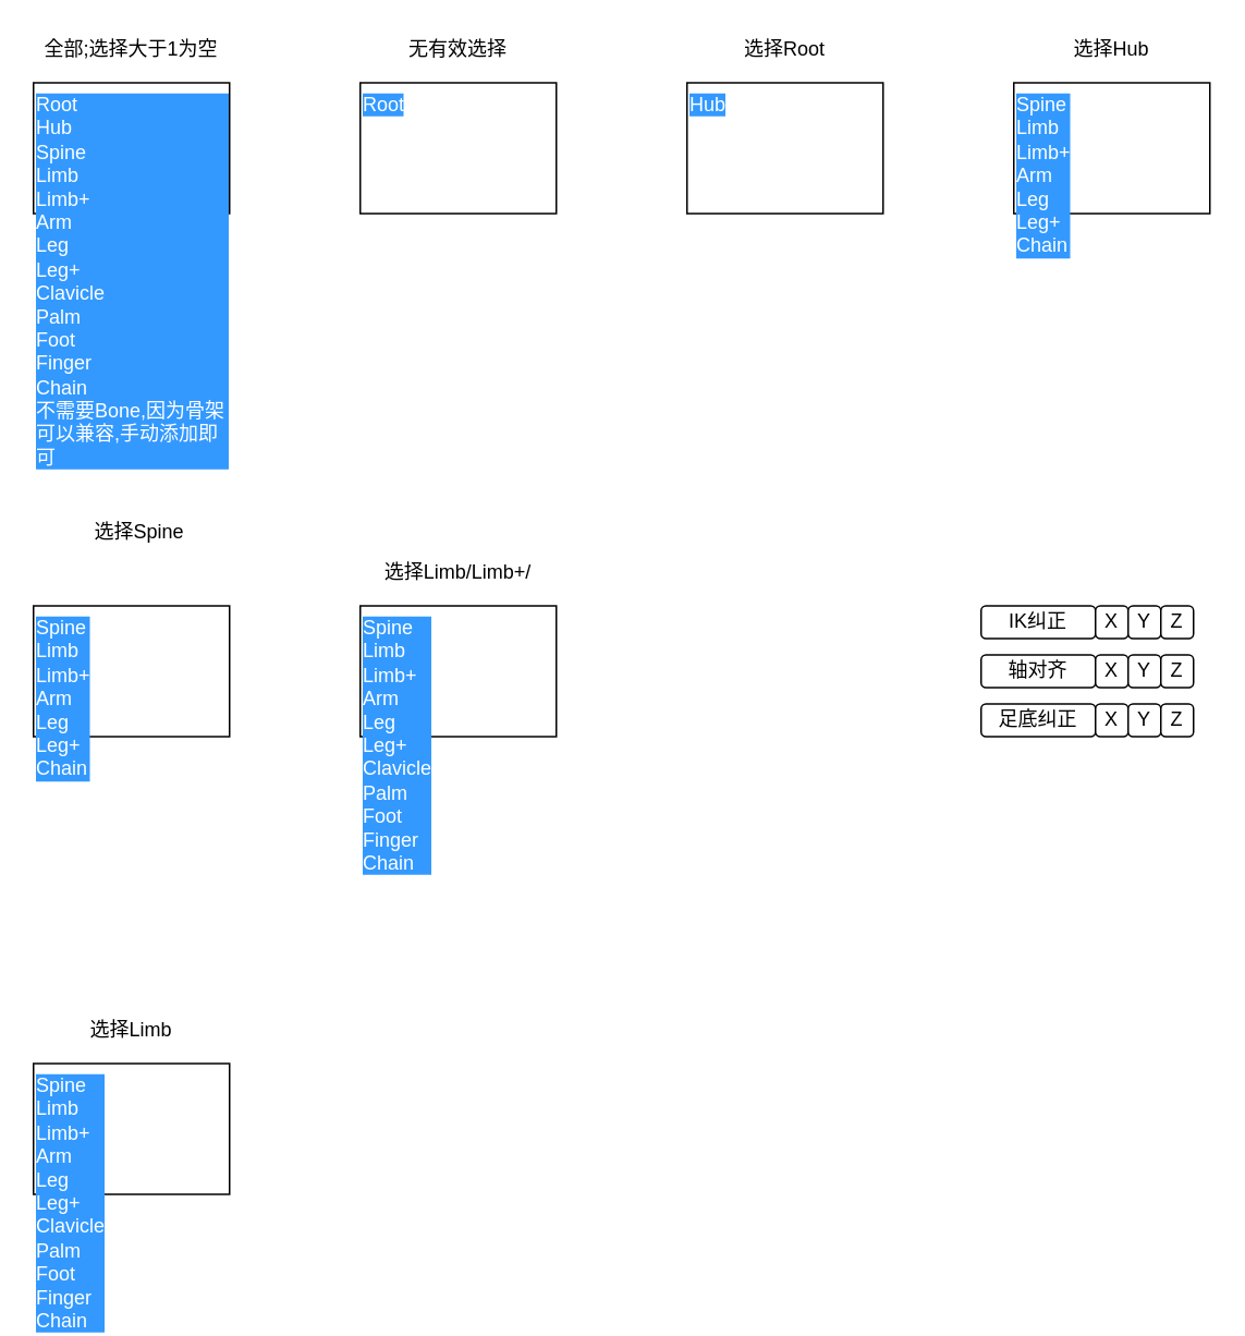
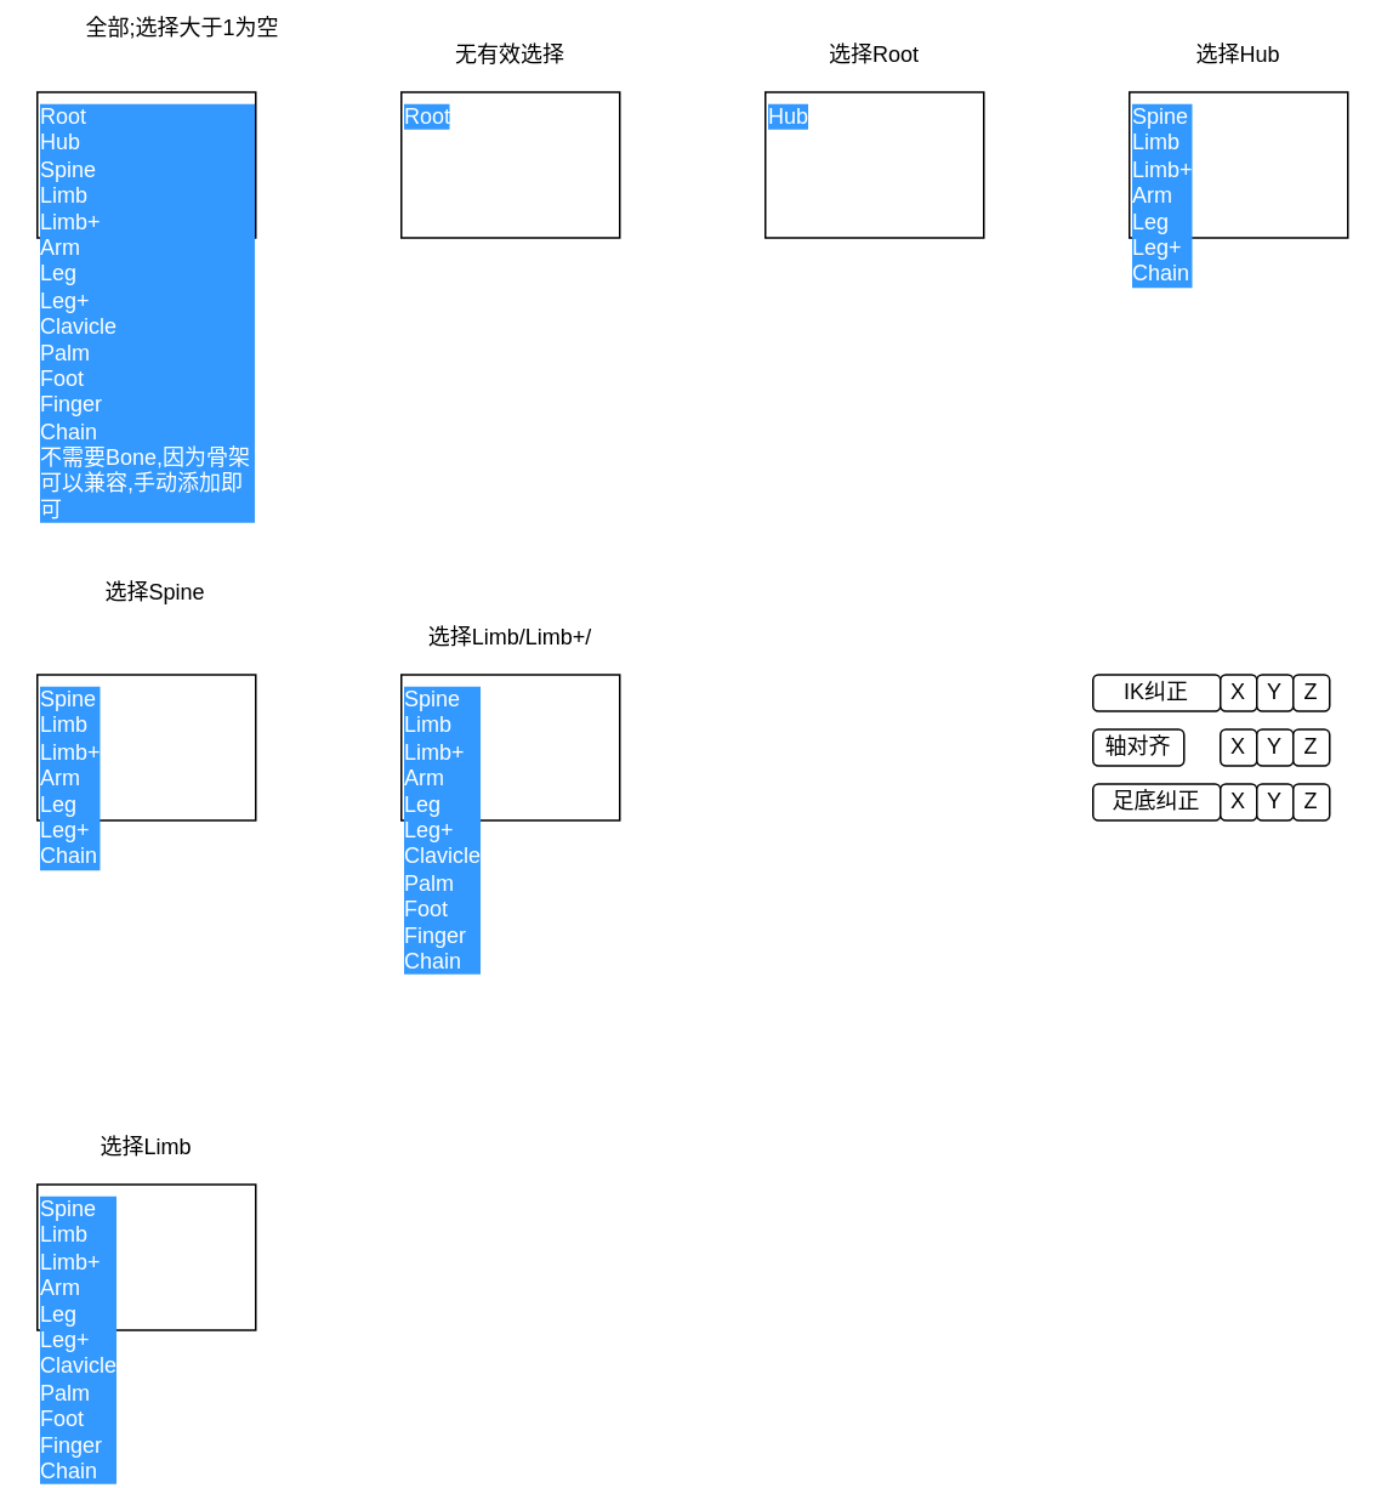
  <mxCell id="0" />
  <mxCell id="1" parent="0" />
  <mxCell id="2" value="Root&lt;br&gt;Hub&lt;br&gt;Spine&lt;br&gt;Limb&lt;br&gt;Limb+&lt;br&gt;Arm&lt;br&gt;Leg&lt;br&gt;Leg+&lt;br&gt;Clavicle&lt;br&gt;Palm&lt;br&gt;Foot&lt;br&gt;Finger&lt;br&gt;Chain&lt;br&gt;不需要Bone,因为骨架可以兼容,手动添加即可" style="rounded=0;whiteSpace=wrap;html=1;align=left;verticalAlign=top;labelBackgroundColor=#3399FF;fontColor=#FFFFFF;" vertex="1" parent="1"><mxGeometry x="20" y="50" width="120" height="80" as="geometry" /></mxCell>
  <mxCell id="3" value="Root" style="rounded=0;whiteSpace=wrap;html=1;align=left;verticalAlign=top;labelBackgroundColor=#3399FF;fontColor=#FFFFFF;" vertex="1" parent="1"><mxGeometry x="220" y="50" width="120" height="80" as="geometry" /></mxCell>
  <mxCell id="4" value="Hub" style="rounded=0;whiteSpace=wrap;html=1;align=left;verticalAlign=top;labelBackgroundColor=#3399FF;fontColor=#FFFFFF;" vertex="1" parent="1"><mxGeometry x="420" y="50" width="120" height="80" as="geometry" /></mxCell>
  <mxCell id="5" value="无有效选择" style="text;html=1;strokeColor=none;fillColor=none;align=center;verticalAlign=middle;whiteSpace=wrap;rounded=0;labelBackgroundColor=none;" vertex="1" parent="1"><mxGeometry x="220" y="20" width="120" height="20" as="geometry" /></mxCell>
  <mxCell id="6" value="选择Root" style="text;html=1;strokeColor=none;fillColor=none;align=center;verticalAlign=middle;whiteSpace=wrap;rounded=0;labelBackgroundColor=none;" vertex="1" parent="1"><mxGeometry x="420" y="20" width="120" height="20" as="geometry" /></mxCell>
  <mxCell id="7" value="Spine&lt;br&gt;Limb&lt;br&gt;Limb+&lt;br&gt;Arm&lt;br&gt;Leg&lt;br&gt;Leg+&lt;br&gt;Chain" style="rounded=0;whiteSpace=wrap;html=1;align=left;verticalAlign=top;labelBackgroundColor=#3399FF;fontColor=#FFFFFF;" vertex="1" parent="1"><mxGeometry x="620" y="50" width="120" height="80" as="geometry" /></mxCell>
  <mxCell id="8" value="选择Hub" style="text;html=1;strokeColor=none;fillColor=none;align=center;verticalAlign=middle;whiteSpace=wrap;rounded=0;labelBackgroundColor=none;" vertex="1" parent="1"><mxGeometry x="620" y="20" width="120" height="20" as="geometry" /></mxCell>
  <mxCell id="9" value="选择Spine" style="text;html=1;strokeColor=none;fillColor=none;align=center;verticalAlign=middle;whiteSpace=wrap;rounded=0;labelBackgroundColor=none;" vertex="1" parent="1"><mxGeometry x="25" y="315" width="120" height="20" as="geometry" /></mxCell>
  <mxCell id="10" value="Spine&lt;br&gt;Limb&lt;br&gt;Limb+&lt;br&gt;Arm&lt;br&gt;Leg&lt;br&gt;Leg+&lt;br&gt;Chain" style="rounded=0;whiteSpace=wrap;html=1;align=left;verticalAlign=top;labelBackgroundColor=#3399FF;fontColor=#FFFFFF;spacingTop=0;" vertex="1" parent="1"><mxGeometry x="20" y="370" width="120" height="80" as="geometry" /></mxCell>
  <mxCell id="11" value="Spine&lt;br&gt;Limb&lt;br&gt;Limb+&lt;br&gt;Arm&lt;br&gt;Leg&lt;br&gt;Leg+&lt;br&gt;Clavicle&lt;br&gt;Palm&lt;br&gt;Foot&lt;br&gt;Finger&lt;br&gt;Chain" style="rounded=0;whiteSpace=wrap;html=1;align=left;verticalAlign=top;labelBackgroundColor=#3399FF;fontColor=#FFFFFF;spacingTop=0;" vertex="1" parent="1"><mxGeometry x="220" y="370" width="120" height="80" as="geometry" /></mxCell>
  <mxCell id="12" value="选择Limb/Limb+/" style="text;html=1;strokeColor=none;fillColor=none;align=center;verticalAlign=middle;whiteSpace=wrap;rounded=0;labelBackgroundColor=none;" vertex="1" parent="1"><mxGeometry x="220" y="340" width="120" height="20" as="geometry" /></mxCell>
- <mxCell id="13" value="全部;选择大于1为空" style="text;html=1;strokeColor=none;fillColor=none;align=center;verticalAlign=middle;whiteSpace=wrap;rounded=0;labelBackgroundColor=none;" vertex="1" parent="1"><mxGeometry x="20" y="20" width="120" height="20" as="geometry" /></mxCell>
+ <mxCell id="13" value="全部;选择大于1为空" style="text;html=1;strokeColor=none;fillColor=none;align=center;verticalAlign=middle;whiteSpace=wrap;rounded=0;labelBackgroundColor=none;" vertex="1" parent="1"><mxGeometry x="40" y="5" width="120" height="20" as="geometry" /></mxCell>
  <mxCell id="14" value="Spine&lt;br&gt;Limb&lt;br&gt;Limb+&lt;br&gt;Arm&lt;br&gt;Leg&lt;br&gt;Leg+&lt;br&gt;Clavicle&lt;br&gt;Palm&lt;br&gt;Foot&lt;br&gt;Finger&lt;br&gt;Chain" style="rounded=0;whiteSpace=wrap;html=1;align=left;verticalAlign=top;labelBackgroundColor=#3399FF;fontColor=#FFFFFF;spacingTop=0;" vertex="1" parent="1"><mxGeometry x="20" y="650" width="120" height="80" as="geometry" /></mxCell>
  <mxCell id="15" value="选择Limb" style="text;html=1;strokeColor=none;fillColor=none;align=center;verticalAlign=middle;whiteSpace=wrap;rounded=0;labelBackgroundColor=none;" vertex="1" parent="1"><mxGeometry x="20" y="620" width="120" height="20" as="geometry" /></mxCell>
  <mxCell id="16" value="IK纠正" style="rounded=1;whiteSpace=wrap;html=1;labelBackgroundColor=none;fontColor=#000000;" vertex="1" parent="1"><mxGeometry x="600" y="370" width="70" height="20" as="geometry" /></mxCell>
  <mxCell id="17" value="足底纠正" style="rounded=1;whiteSpace=wrap;html=1;labelBackgroundColor=none;fontColor=#000000;" vertex="1" parent="1"><mxGeometry x="600" y="430" width="70" height="20" as="geometry" /></mxCell>
- <mxCell id="18" value="轴对齐" style="rounded=1;whiteSpace=wrap;html=1;labelBackgroundColor=none;fontColor=#000000;" vertex="1" parent="1"><mxGeometry x="600" y="400" width="70" height="20" as="geometry" /></mxCell>
+ <mxCell id="18" value="轴对齐" style="rounded=1;whiteSpace=wrap;html=1;labelBackgroundColor=none;fontColor=#000000;" vertex="1" parent="1"><mxGeometry x="600" y="400" width="50" height="20" as="geometry" /></mxCell>
  <mxCell id="19" value="X" style="rounded=1;whiteSpace=wrap;html=1;labelBackgroundColor=none;fontColor=#000000;" vertex="1" parent="1"><mxGeometry x="670" y="370" width="20" height="20" as="geometry" /></mxCell>
  <mxCell id="20" value="Y" style="rounded=1;whiteSpace=wrap;html=1;labelBackgroundColor=none;fontColor=#000000;" vertex="1" parent="1"><mxGeometry x="690" y="370" width="20" height="20" as="geometry" /></mxCell>
  <mxCell id="21" value="Z" style="rounded=1;whiteSpace=wrap;html=1;labelBackgroundColor=none;fontColor=#000000;" vertex="1" parent="1"><mxGeometry x="710" y="370" width="20" height="20" as="geometry" /></mxCell>
  <mxCell id="22" value="X" style="rounded=1;whiteSpace=wrap;html=1;labelBackgroundColor=none;fontColor=#000000;" vertex="1" parent="1"><mxGeometry x="670" y="400" width="20" height="20" as="geometry" /></mxCell>
  <mxCell id="23" value="Y" style="rounded=1;whiteSpace=wrap;html=1;labelBackgroundColor=none;fontColor=#000000;" vertex="1" parent="1"><mxGeometry x="690" y="400" width="20" height="20" as="geometry" /></mxCell>
  <mxCell id="24" value="Z" style="rounded=1;whiteSpace=wrap;html=1;labelBackgroundColor=none;fontColor=#000000;" vertex="1" parent="1"><mxGeometry x="710" y="400" width="20" height="20" as="geometry" /></mxCell>
  <mxCell id="25" value="X" style="rounded=1;whiteSpace=wrap;html=1;labelBackgroundColor=none;fontColor=#000000;" vertex="1" parent="1"><mxGeometry x="670" y="430" width="20" height="20" as="geometry" /></mxCell>
  <mxCell id="26" value="Y" style="rounded=1;whiteSpace=wrap;html=1;labelBackgroundColor=none;fontColor=#000000;" vertex="1" parent="1"><mxGeometry x="690" y="430" width="20" height="20" as="geometry" /></mxCell>
  <mxCell id="27" value="Z" style="rounded=1;whiteSpace=wrap;html=1;labelBackgroundColor=none;fontColor=#000000;" vertex="1" parent="1"><mxGeometry x="710" y="430" width="20" height="20" as="geometry" /></mxCell>
